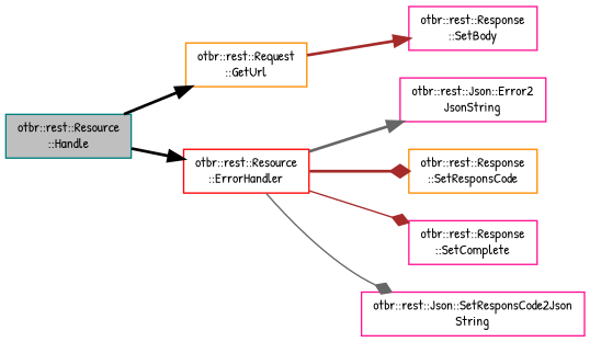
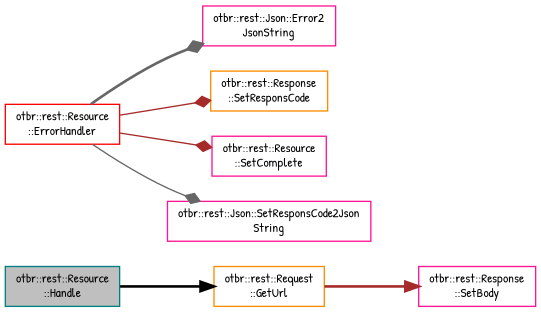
  digraph {
    fontname="Patrick Hand"
    rankdir=LR
    node [color=deeppink fillcolor=white fontname="Patrick Hand" fontsize=10 shape=record style=filled]
    edge [arrowhead=normal color=brown fontname="Patrick Hand" fontsize=10 labelfontname=Helvetica labelfontsize=10 style=bold]
    n1 [color=teal fillcolor=grey75 fontcolor=black height=0.2 label="otbr::rest::Resource\l::Handle" width=0.4]
    n2 [color=darkorange height=0.2 label="otbr::rest::Request\l::GetUrl" width=0.4]
    n3 [color=red height=0.2 label="otbr::rest::Resource\l::ErrorHandler" width=0.4]
    n4 [height=0.2 label="otbr::rest::Response\l::SetBody" width=0.4]
    n5 [height=0.2 label="otbr::rest::Json::Error2\lJsonString" width=0.4]
    n6 [color=darkorange height=0.2 label="otbr::rest::Response\l::SetResponsCode" width=0.4]
-   n7 [height=0.2 label="otbr::rest::Response\l::SetComplete" width=0.4]
+   n7 [height=0.2 label="otbr::rest::Resource\l::SetComplete" width=0.4]
    n8 [height=0.2 label="otbr::rest::Json::SetResponsCode2Json\lString" width=0.4]
    n1 -> n2 [color=black]
-   n1 -> n3 [color=black]
    n2 -> n4
-   n3 -> n5 [color=gray40]
-   n3 -> n6 [arrowhead=diamond]
+   n3 -> n5 [arrowhead=diamond color=gray40]
+   n3 -> n6 [arrowhead=diamond style=solid]
    n3 -> n7 [arrowhead=diamond style=solid]
    n3 -> n8 [arrowhead=diamond color=gray40 style=solid]
  }
